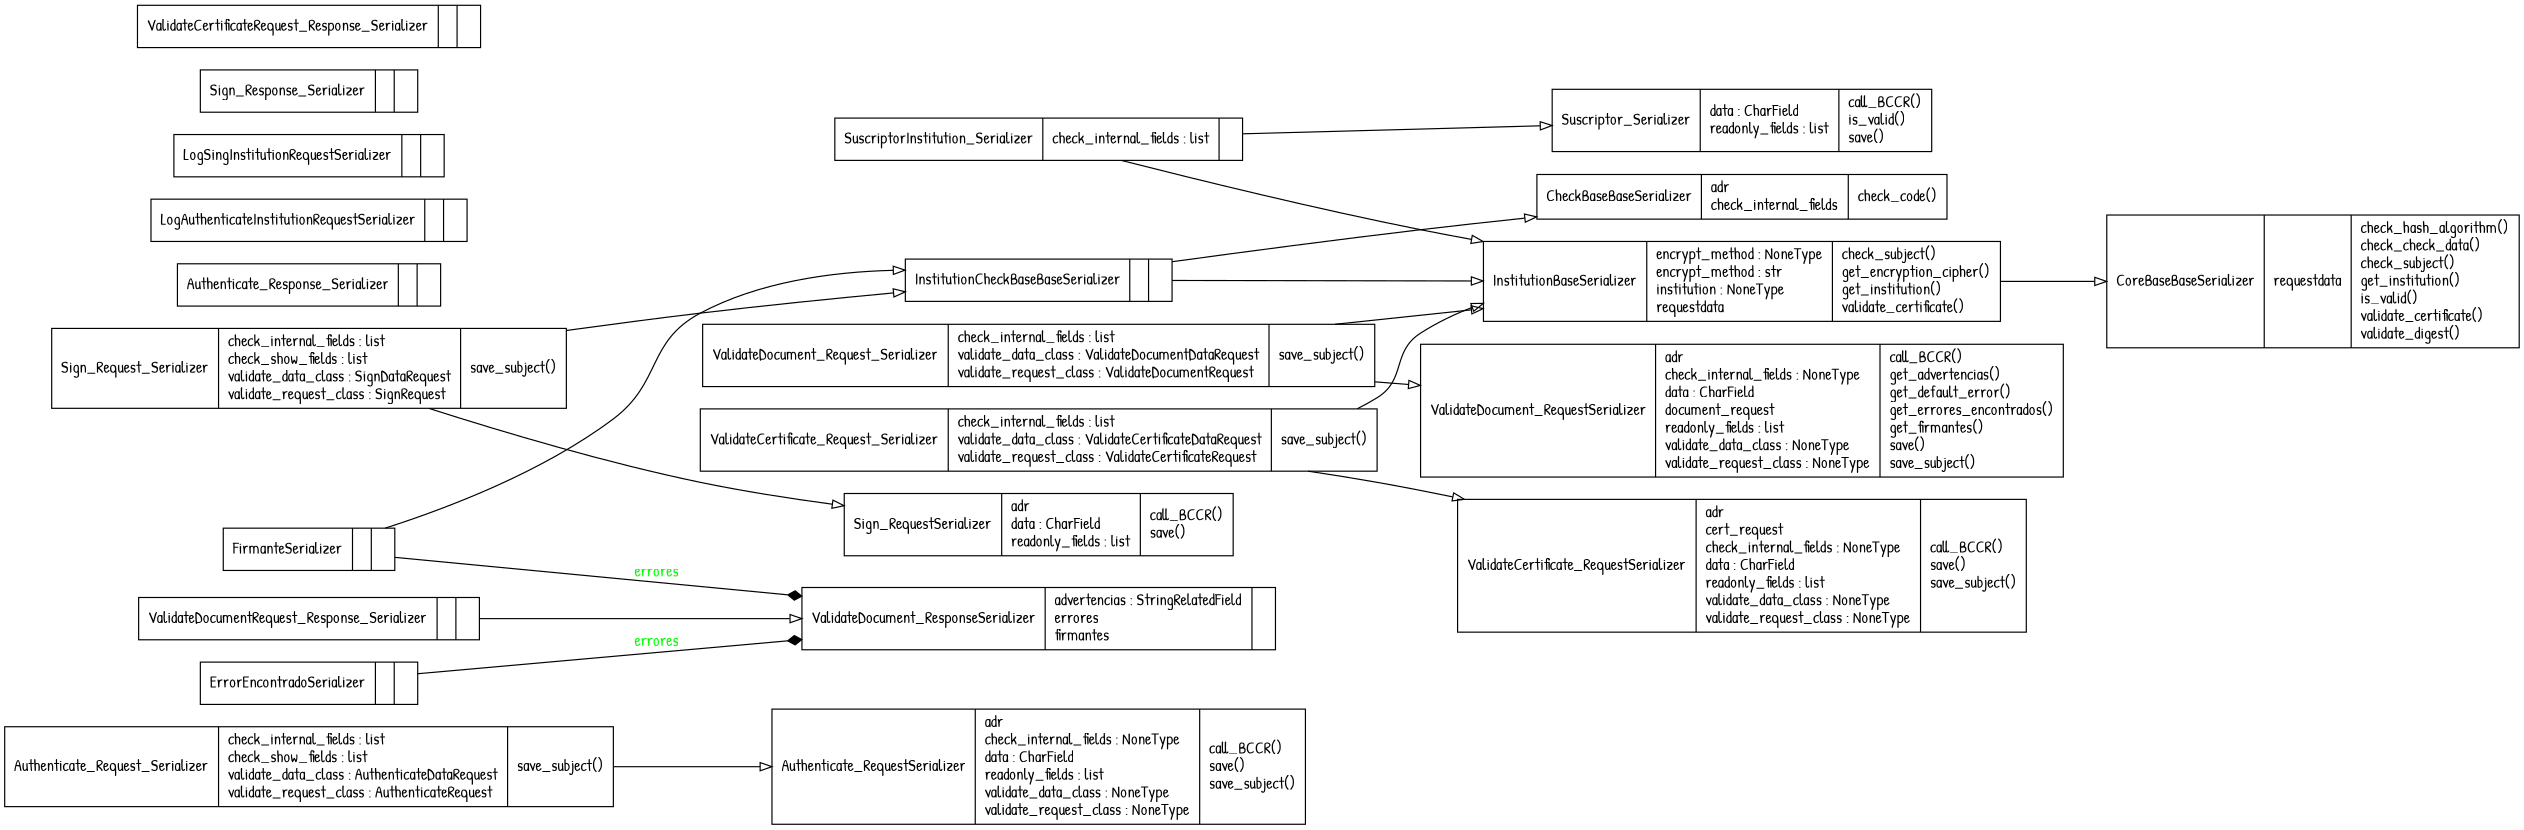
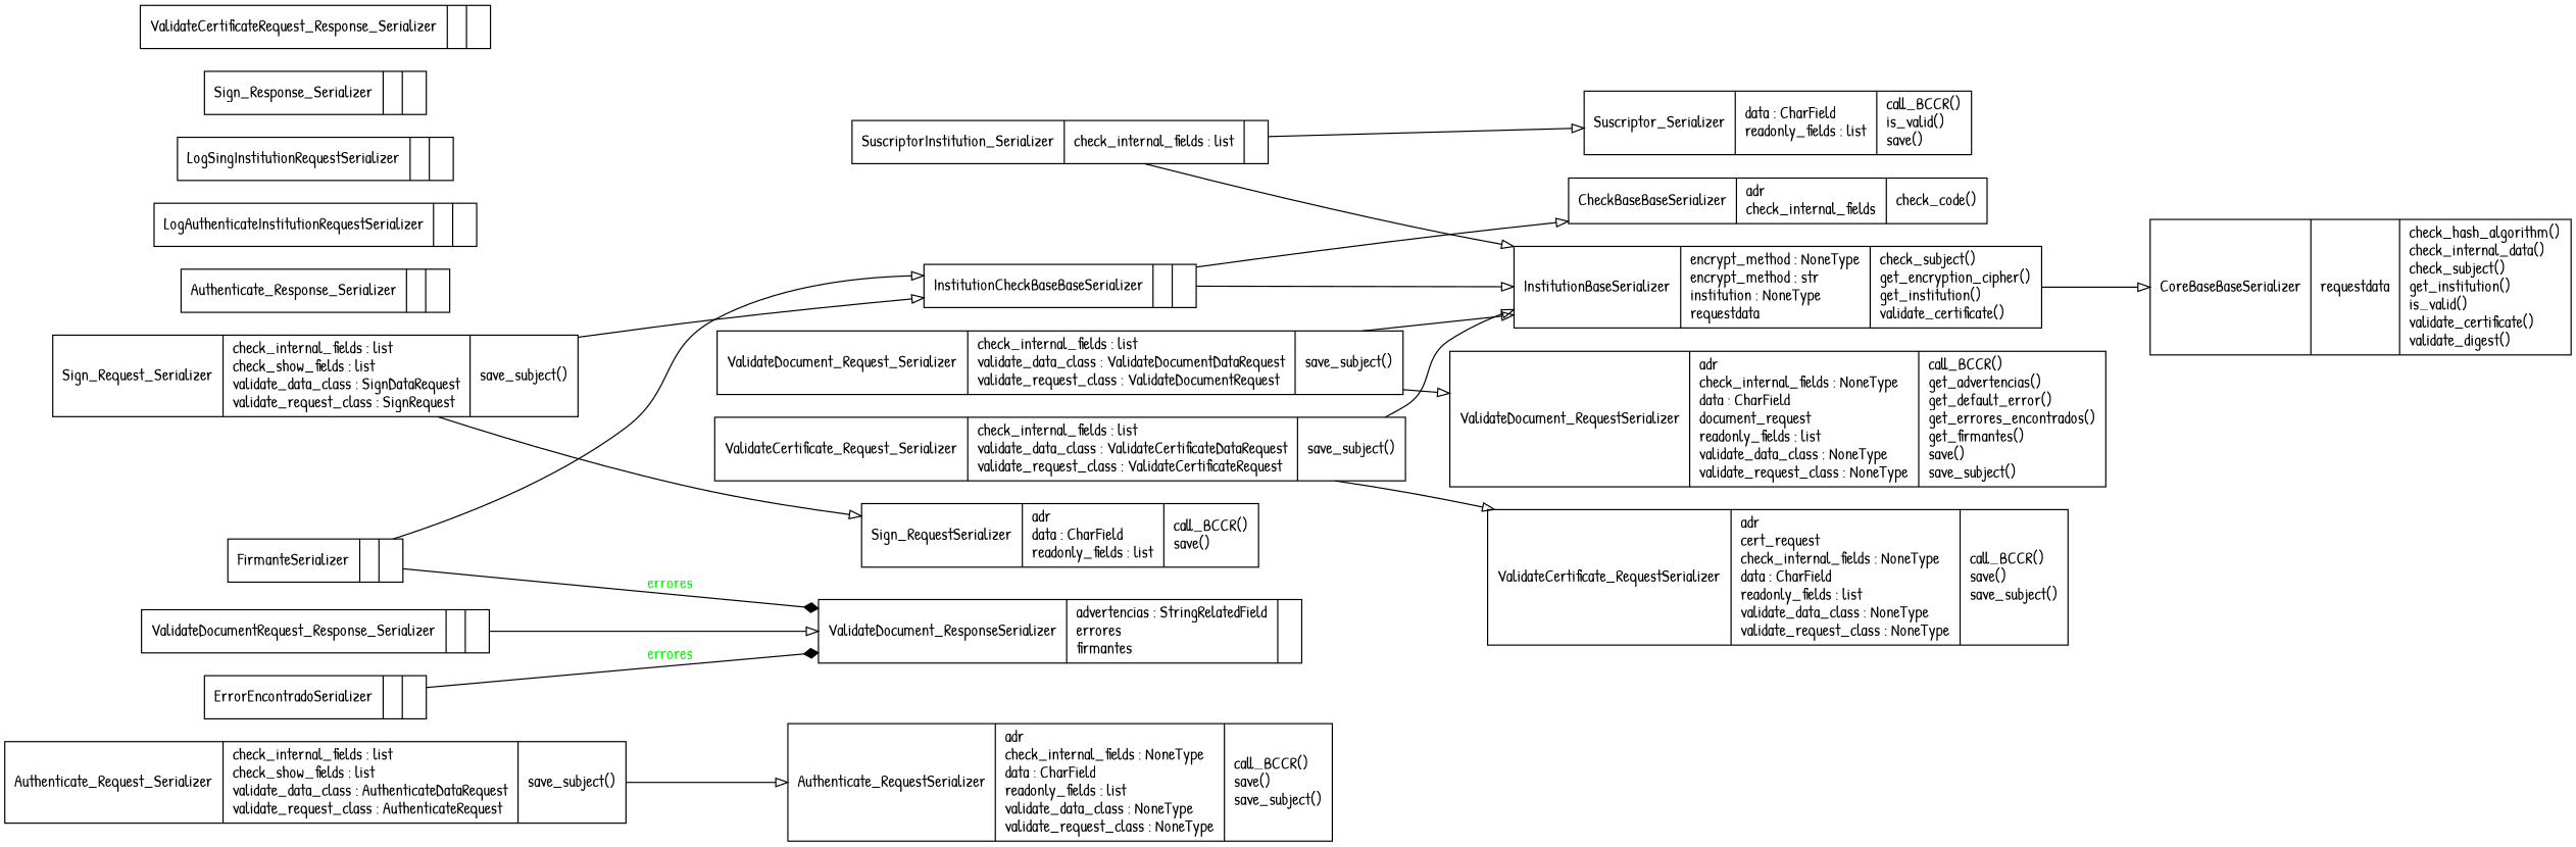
  digraph {
    fontname="Patrick Hand"
    rankdir=LR
    node [fontname="Patrick Hand" shape=record]
    edge [arrowhead=empty arrowtail=none fontname="Patrick Hand"]
    n1 [label="{Authenticate_RequestSerializer|adr\lcheck_internal_fields : NoneType\ldata : CharField\lreadonly_fields : list\lvalidate_data_class : NoneType\lvalidate_request_class : NoneType\l|call_BCCR()\lsave()\lsave_subject()\l}"]
    n2 [label="{Authenticate_Request_Serializer|check_internal_fields : list\lcheck_show_fields : list\lvalidate_data_class : AuthenticateDataRequest\lvalidate_request_class : AuthenticateRequest\l|save_subject()\l}"]
    n3 [label="{InstitutionCheckBaseBaseSerializer|\l|}"]
    n4 [label="{CheckBaseBaseSerializer|adr\lcheck_internal_fields\l|check_code()\l}"]
    n5 [label="{InstitutionBaseSerializer|encrypt_method : NoneType\lencrypt_method : str\linstitution : NoneType\lrequestdata\l|check_subject()\lget_encryption_cipher()\lget_institution()\lvalidate_certificate()\l}"]
    n6 [label="{Authenticate_Response_Serializer|\l|}"]
-   n7 [label="{CoreBaseBaseSerializer|requestdata\l|check_hash_algorithm()\lcheck_check_data()\lcheck_subject()\lget_institution()\lis_valid()\lvalidate_certificate()\lvalidate_digest()\l}"]
+   n7 [label="{CoreBaseBaseSerializer|requestdata\l|check_hash_algorithm()\lcheck_internal_data()\lcheck_subject()\lget_institution()\lis_valid()\lvalidate_certificate()\lvalidate_digest()\l}"]
    n8 [label="{ErrorEncontradoSerializer|\l|}"]
    n9 [label="{ValidateDocument_ResponseSerializer|advertencias : StringRelatedField\lerrores\lfirmantes\l|}"]
    n10 [label="{FirmanteSerializer|\l|}"]
    n11 [label="{LogAuthenticateInstitutionRequestSerializer|\l|}"]
    n12 [label="{LogSingInstitutionRequestSerializer|\l|}"]
    n13 [label="{Sign_RequestSerializer|adr\ldata : CharField\lreadonly_fields : list\l|call_BCCR()\lsave()\l}"]
    n14 [label="{Sign_Request_Serializer|check_internal_fields : list\lcheck_show_fields : list\lvalidate_data_class : SignDataRequest\lvalidate_request_class : SignRequest\l|save_subject()\l}"]
    n15 [label="{Sign_Response_Serializer|\l|}"]
    n16 [label="{SuscriptorInstitution_Serializer|check_internal_fields : list\l|}"]
    n17 [label="{Suscriptor_Serializer|data : CharField\lreadonly_fields : list\l|call_BCCR()\lis_valid()\lsave()\l}"]
    n18 [label="{ValidateCertificateRequest_Response_Serializer|\l|}"]
    n19 [label="{ValidateCertificate_RequestSerializer|adr\lcert_request\lcheck_internal_fields : NoneType\ldata : CharField\lreadonly_fields : list\lvalidate_data_class : NoneType\lvalidate_request_class : NoneType\l|call_BCCR()\lsave()\lsave_subject()\l}"]
    n20 [label="{ValidateCertificate_Request_Serializer|check_internal_fields : list\lvalidate_data_class : ValidateCertificateDataRequest\lvalidate_request_class : ValidateCertificateRequest\l|save_subject()\l}"]
    n21 [label="{ValidateDocumentRequest_Response_Serializer|\l|}"]
    n22 [label="{ValidateDocument_RequestSerializer|adr\lcheck_internal_fields : NoneType\ldata : CharField\ldocument_request\lreadonly_fields : list\lvalidate_data_class : NoneType\lvalidate_request_class : NoneType\l|call_BCCR()\lget_advertencias()\lget_default_error()\lget_errores_encontrados()\lget_firmantes()\lsave()\lsave_subject()\l}"]
    n23 [label="{ValidateDocument_Request_Serializer|check_internal_fields : list\lvalidate_data_class : ValidateDocumentDataRequest\lvalidate_request_class : ValidateDocumentRequest\l|save_subject()\l}"]
    n2 -> n1
    n3 -> n4
    n3 -> n5
    n5 -> n7
    n8 -> n9 [arrowhead=diamond fontcolor=green label=errores style=solid]
    n10 -> n3
    n10 -> n9 [arrowhead=diamond fontcolor=green label=errores style=solid]
    n14 -> n3
    n14 -> n13
    n16 -> n5
    n16 -> n17
    n20 -> n5
    n20 -> n19
    n21 -> n9
    n23 -> n5
    n23 -> n22
  }
